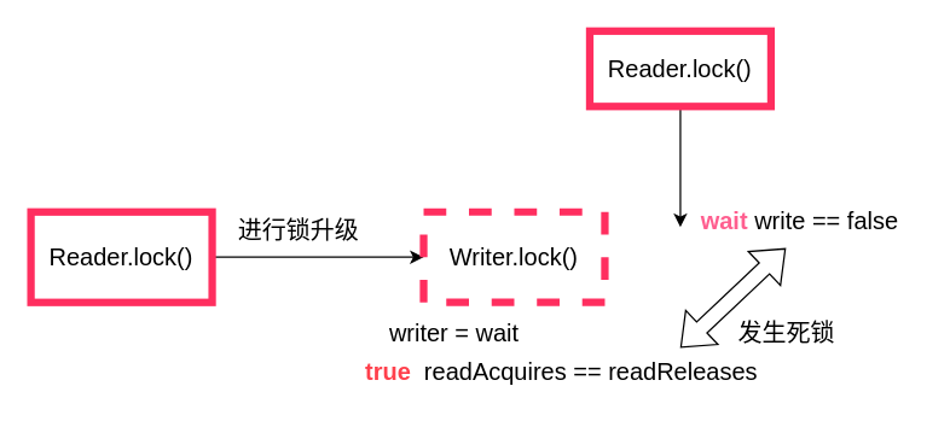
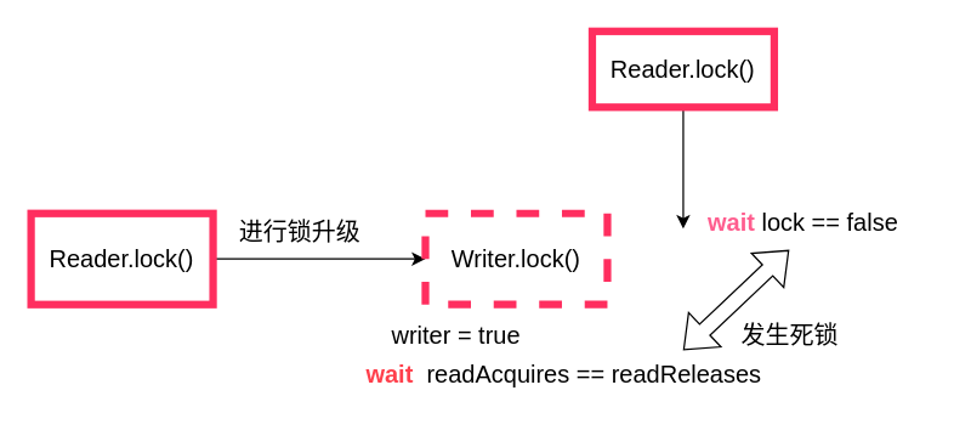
  <mxCell id="0" />
  <mxCell id="1" parent="0" />
  <mxCell id="2" style="edgeStyle=orthogonalEdgeStyle;rounded=0;orthogonalLoop=1;jettySize=auto;html=1;exitX=1;exitY=0.5;exitDx=0;exitDy=0;entryX=0;entryY=0.5;entryDx=0;entryDy=0;fontSize=16;" edge="1" parent="1" source="3" target="4"><mxGeometry relative="1" as="geometry" /></mxCell>
  <mxCell id="3" value="Reader.lock()" style="rounded=0;whiteSpace=wrap;html=1;strokeWidth=5;fontSize=16;fillColor=none;strokeColor=#FF2E5F;" vertex="1" parent="1"><mxGeometry x="20" y="140" width="120" height="60" as="geometry" /></mxCell>
  <mxCell id="4" value="Writer.lock()" style="rounded=0;whiteSpace=wrap;html=1;strokeWidth=5;fontSize=16;fillColor=none;strokeColor=#FF2E5F;dashed=1;" vertex="1" parent="1"><mxGeometry x="280" y="140" width="120" height="60" as="geometry" /></mxCell>
  <mxCell id="5" style="edgeStyle=orthogonalEdgeStyle;rounded=0;orthogonalLoop=1;jettySize=auto;html=1;exitX=0.5;exitY=1;exitDx=0;exitDy=0;fontSize=16;" edge="1" parent="1" source="6"><mxGeometry relative="1" as="geometry"><mxPoint x="450" y="150" as="targetPoint" /></mxGeometry></mxCell>
  <mxCell id="6" value="Reader.lock()" style="rounded=0;whiteSpace=wrap;html=1;strokeWidth=5;fontSize=16;fillColor=none;strokeColor=#FF2E5F;" vertex="1" parent="1"><mxGeometry x="390" y="20" width="120" height="50" as="geometry" /></mxCell>
- <mxCell id="7" value="writer = wait" style="text;html=1;align=center;verticalAlign=middle;resizable=0;points=[];autosize=1;strokeColor=none;fillColor=none;fontSize=16;" vertex="1" parent="1"><mxGeometry x="245" y="205" width="110" height="30" as="geometry" /></mxCell>
- <mxCell id="8" value="&lt;font color=&quot;#ff404c&quot;&gt;&lt;b&gt;true&amp;nbsp;&lt;/b&gt; &lt;/font&gt;readAcquires == readReleases" style="text;html=1;align=center;verticalAlign=middle;resizable=0;points=[];autosize=1;strokeColor=none;fillColor=none;fontSize=16;" vertex="1" parent="1"><mxGeometry x="231" y="230" width="279" height="31" as="geometry" /></mxCell>
- <mxCell id="9" value="&lt;font color=&quot;#ff5e8f&quot;&gt;&lt;b&gt;wait&lt;/b&gt; &lt;/font&gt;write == false&amp;nbsp;" style="text;html=1;align=center;verticalAlign=middle;resizable=0;points=[];autosize=1;strokeColor=none;fillColor=none;fontSize=16;" vertex="1" parent="1"><mxGeometry x="454" y="130" width="153" height="31" as="geometry" /></mxCell>
+ <mxCell id="7" value="writer = true" style="text;html=1;align=center;verticalAlign=middle;resizable=0;points=[];autosize=1;strokeColor=none;fillColor=none;fontSize=16;" vertex="1" parent="1"><mxGeometry x="245" y="205" width="110" height="30" as="geometry" /></mxCell>
+ <mxCell id="8" value="&lt;font color=&quot;#ff404c&quot;&gt;&lt;b&gt;wait&amp;nbsp;&lt;/b&gt; &lt;/font&gt;readAcquires == readReleases" style="text;html=1;align=center;verticalAlign=middle;resizable=0;points=[];autosize=1;strokeColor=none;fillColor=none;fontSize=16;" vertex="1" parent="1"><mxGeometry x="231" y="230" width="279" height="31" as="geometry" /></mxCell>
+ <mxCell id="9" value="&lt;font color=&quot;#ff5e8f&quot;&gt;&lt;b&gt;wait&lt;/b&gt; &lt;/font&gt;lock == false&amp;nbsp;" style="text;html=1;align=center;verticalAlign=middle;resizable=0;points=[];autosize=1;strokeColor=none;fillColor=none;fontSize=16;" vertex="1" parent="1"><mxGeometry x="454" y="130" width="153" height="31" as="geometry" /></mxCell>
  <mxCell id="10" value="" style="shape=flexArrow;endArrow=classic;startArrow=classic;html=1;rounded=0;fontSize=16;entryX=0.43;entryY=1.1;entryDx=0;entryDy=0;entryPerimeter=0;" edge="1" parent="1" target="9"><mxGeometry width="100" height="100" relative="1" as="geometry"><mxPoint x="450" y="230" as="sourcePoint" /><mxPoint x="460" y="220" as="targetPoint" /></mxGeometry></mxCell>
  <mxCell id="11" value="发生死锁" style="text;html=1;align=center;verticalAlign=middle;resizable=0;points=[];autosize=1;strokeColor=none;fillColor=none;fontSize=16;" vertex="1" parent="1"><mxGeometry x="475" y="205" width="90" height="30" as="geometry" /></mxCell>
  <mxCell id="12" value="进行锁升级&lt;br&gt;" style="text;html=1;align=center;verticalAlign=middle;resizable=0;points=[];autosize=1;strokeColor=none;fillColor=none;fontSize=16;" vertex="1" parent="1"><mxGeometry x="148" y="136" width="98" height="31" as="geometry" /></mxCell>
